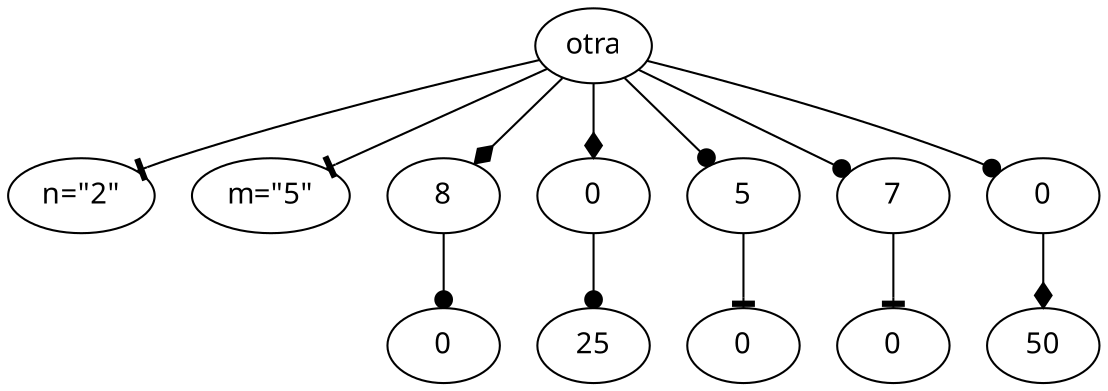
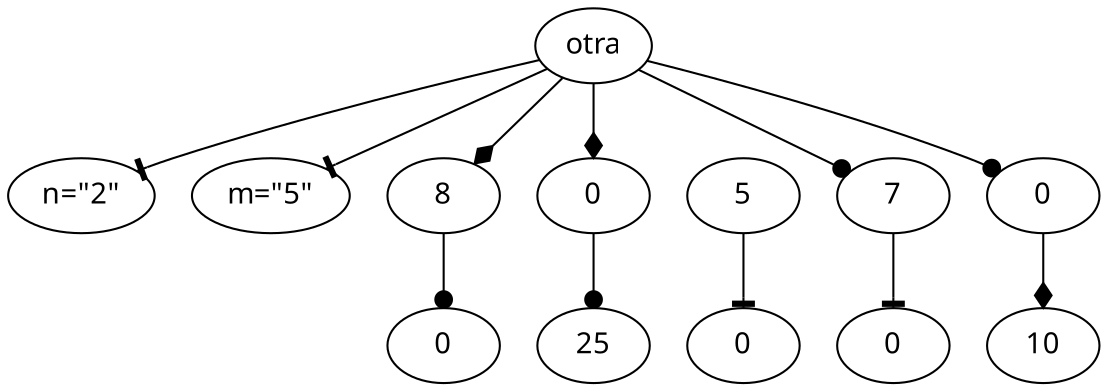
  digraph {
    fontname="Noto Sans"
    node [fontname="Noto Sans"]
    edge [arrowhead=dot fontname="Noto Sans"]
    n1 [label=otra]
    n2 [label="n=\"2\""]
    n3 [label="m=\"5\""]
    n4 [label=8]
    n5 [label=0]
    n6 [label=5]
    n7 [label=7]
    n8 [label=0]
    n9 [label=0]
    n10 [label=25]
    n11 [label=0]
    n12 [label=0]
-   n13 [label=50]
+   n13 [label=10]
    n1 -> n2 [arrowhead=tee]
    n1 -> n3 [arrowhead=tee]
    n1 -> n4 [arrowhead=diamond]
    n1 -> n5 [arrowhead=diamond]
-   n1 -> n6
    n1 -> n7
    n1 -> n8
    n4 -> n9
    n5 -> n10
    n6 -> n11 [arrowhead=tee]
    n7 -> n12 [arrowhead=tee]
    n8 -> n13 [arrowhead=diamond]
  }
